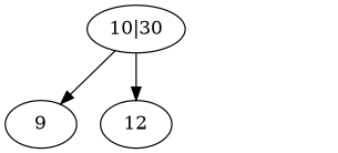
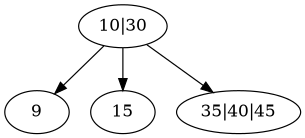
  digraph {
    n1 [label="10|30"]
    n2 [label=9]
-   n3 [label=12]
+   n3 [label=15]
+   n4 [label="35|40|45"]
    n1 -> n2
    n1 -> n3
+   n1 -> n4
  }
